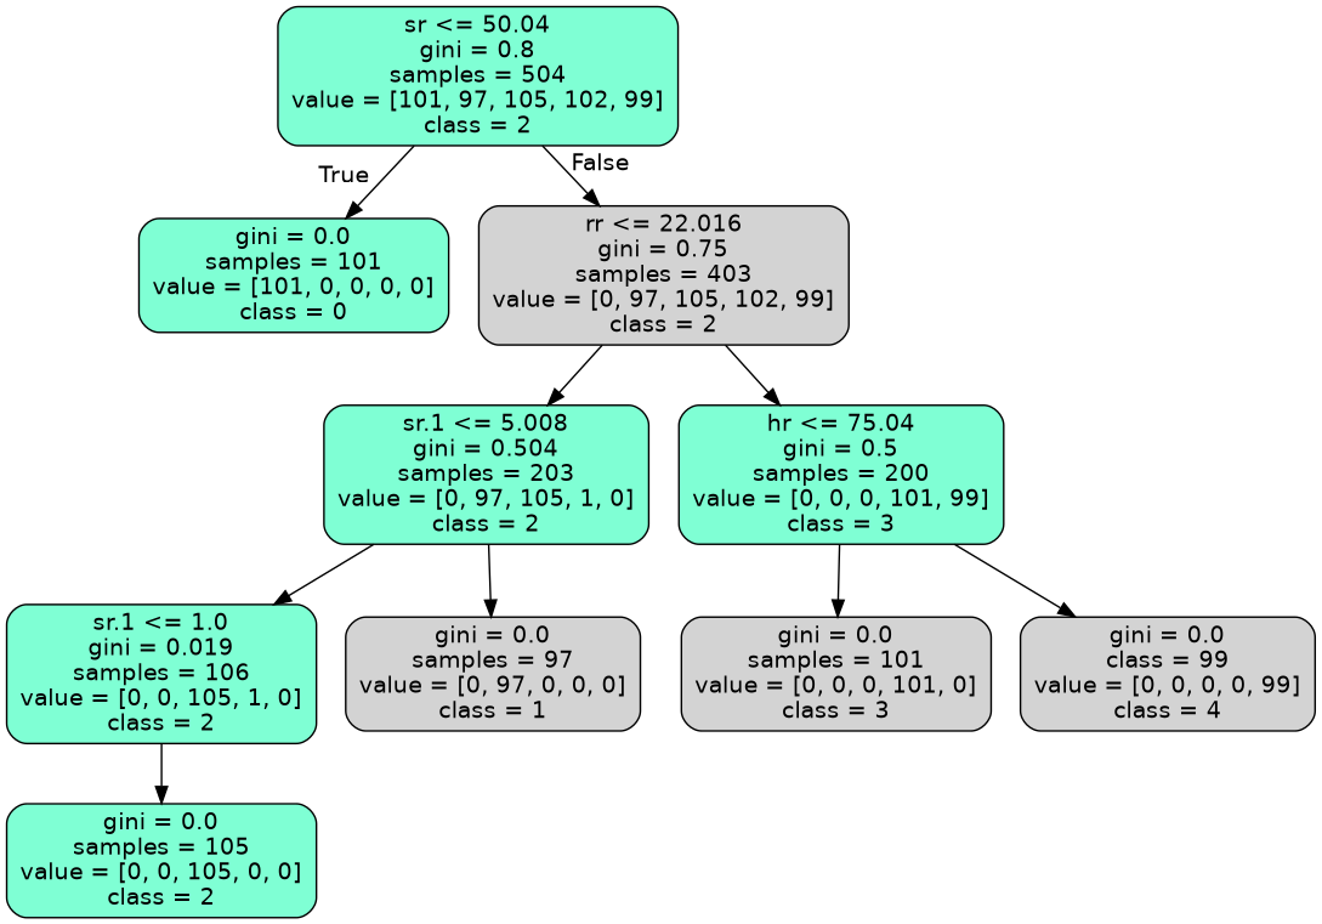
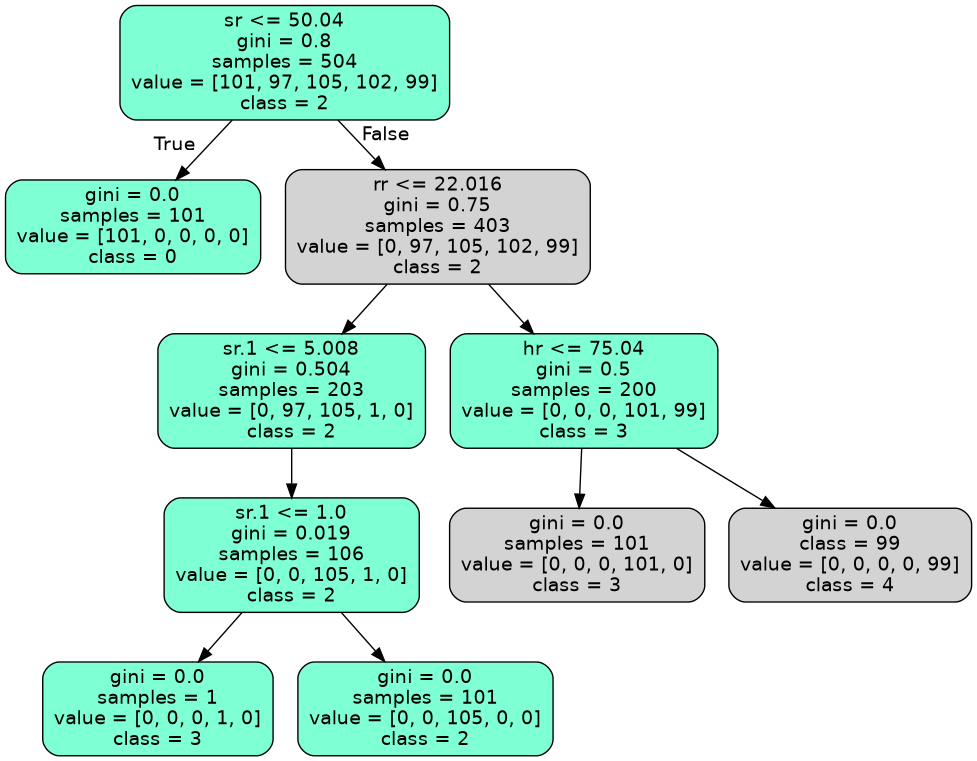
  digraph {
    node [color=black fillcolor=aquamarine fontname=helvetica shape=box style="filled, rounded"]
    edge [fontname=helvetica]
    n1 [label="sr <= 50.04\ngini = 0.8\nsamples = 504\nvalue = [101, 97, 105, 102, 99]\nclass = 2"]
    n2 [label="gini = 0.0\nsamples = 101\nvalue = [101, 0, 0, 0, 0]\nclass = 0"]
    n3 [fillcolor=lightgrey label="rr <= 22.016\ngini = 0.75\nsamples = 403\nvalue = [0, 97, 105, 102, 99]\nclass = 2"]
    n4 [label="sr.1 <= 5.008\ngini = 0.504\nsamples = 203\nvalue = [0, 97, 105, 1, 0]\nclass = 2"]
    n5 [label="hr <= 75.04\ngini = 0.5\nsamples = 200\nvalue = [0, 0, 0, 101, 99]\nclass = 3"]
    n6 [label="sr.1 <= 1.0\ngini = 0.019\nsamples = 106\nvalue = [0, 0, 105, 1, 0]\nclass = 2"]
-   n7 [fillcolor=lightgrey label="gini = 0.0\nsamples = 97\nvalue = [0, 97, 0, 0, 0]\nclass = 1"]
    n8 [fillcolor=lightgrey label="gini = 0.0\nsamples = 101\nvalue = [0, 0, 0, 101, 0]\nclass = 3"]
    n9 [fillcolor=lightgrey label="gini = 0.0\nclass = 99\nvalue = [0, 0, 0, 0, 99]\nclass = 4"]
-   n11 [label="gini = 0.0\nsamples = 105\nvalue = [0, 0, 105, 0, 0]\nclass = 2"]
+   n10 [label="gini = 0.0\nsamples = 1\nvalue = [0, 0, 0, 1, 0]\nclass = 3"]
+   n11 [label="gini = 0.0\nsamples = 101\nvalue = [0, 0, 105, 0, 0]\nclass = 2"]
    n1 -> n2 [headlabel=True labelangle=45 labeldistance=2.5]
    n1 -> n3 [headlabel=False labelangle=-45 labeldistance=2.5]
    n3 -> n4
    n3 -> n5
    n4 -> n6
-   n4 -> n7
    n5 -> n8
    n5 -> n9
+   n6 -> n10
    n6 -> n11
  }
